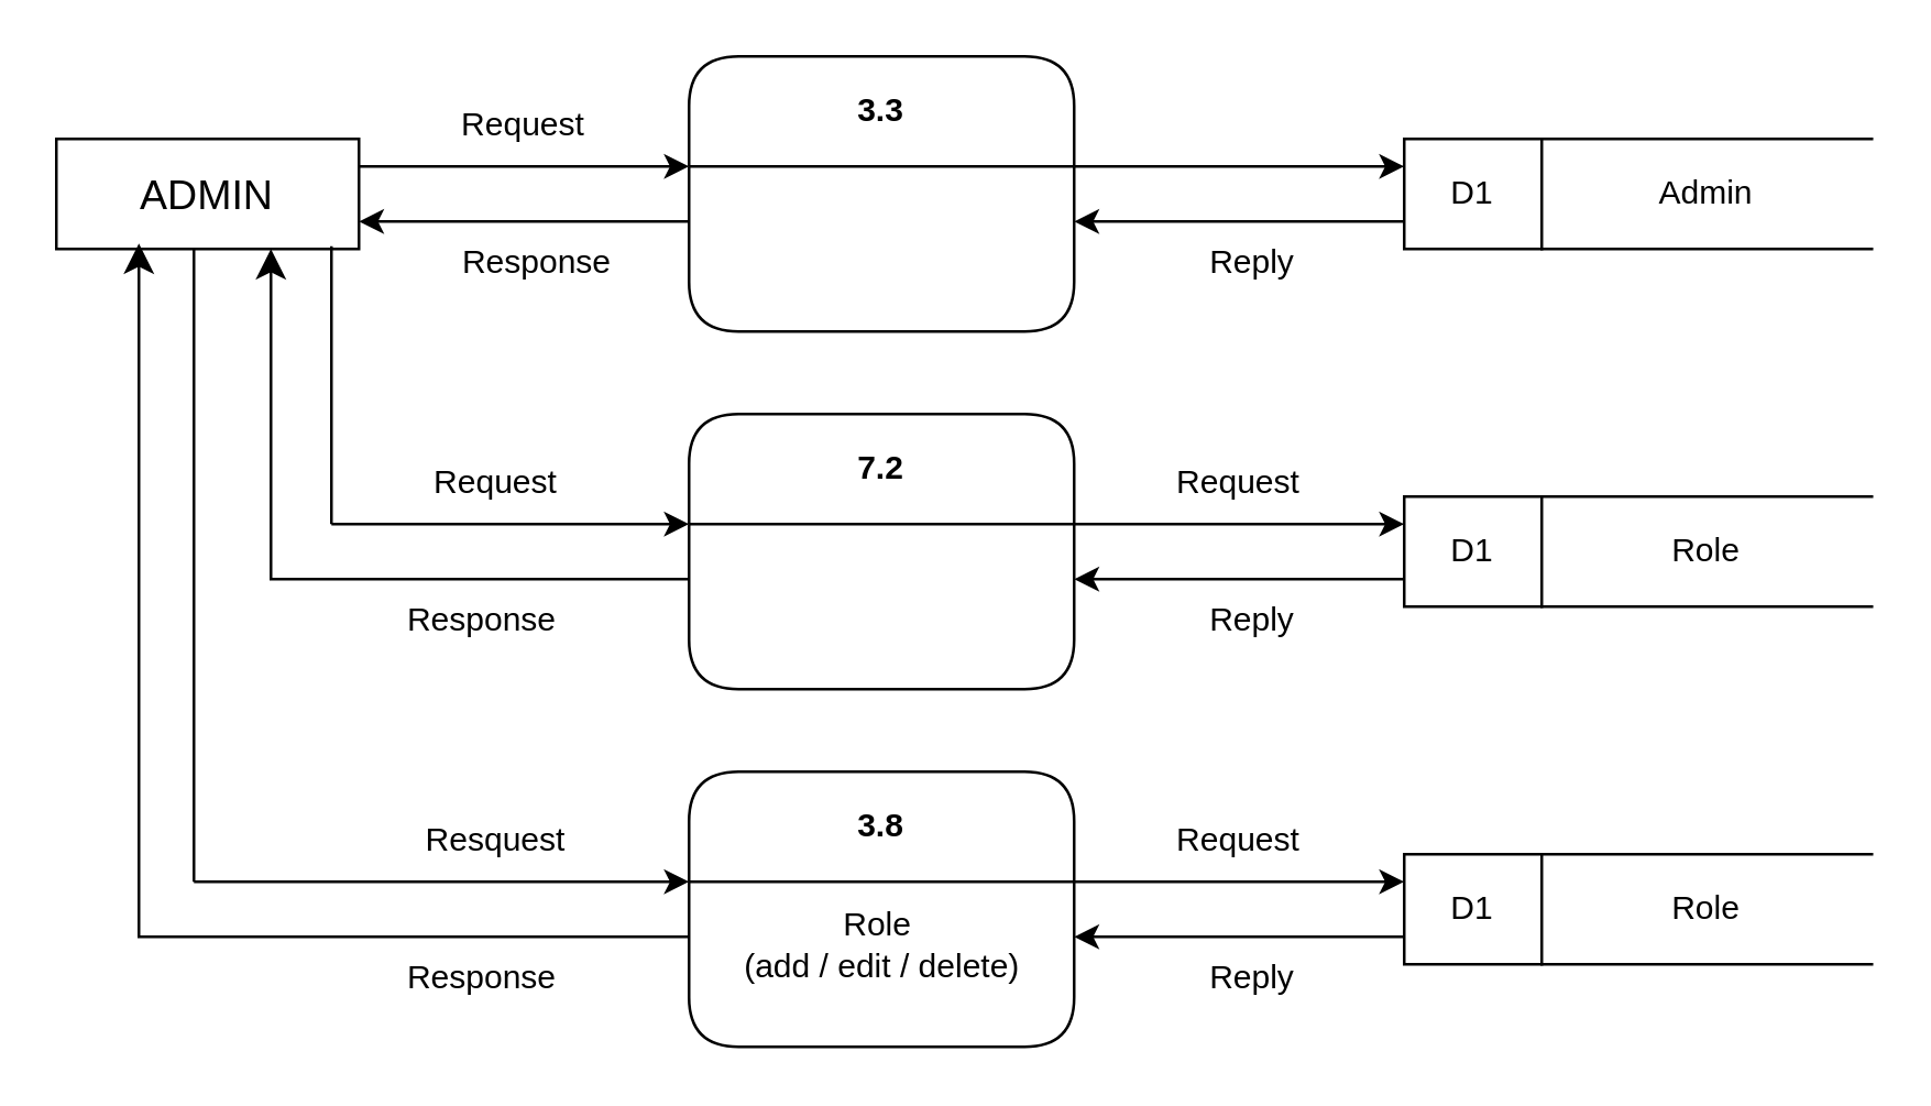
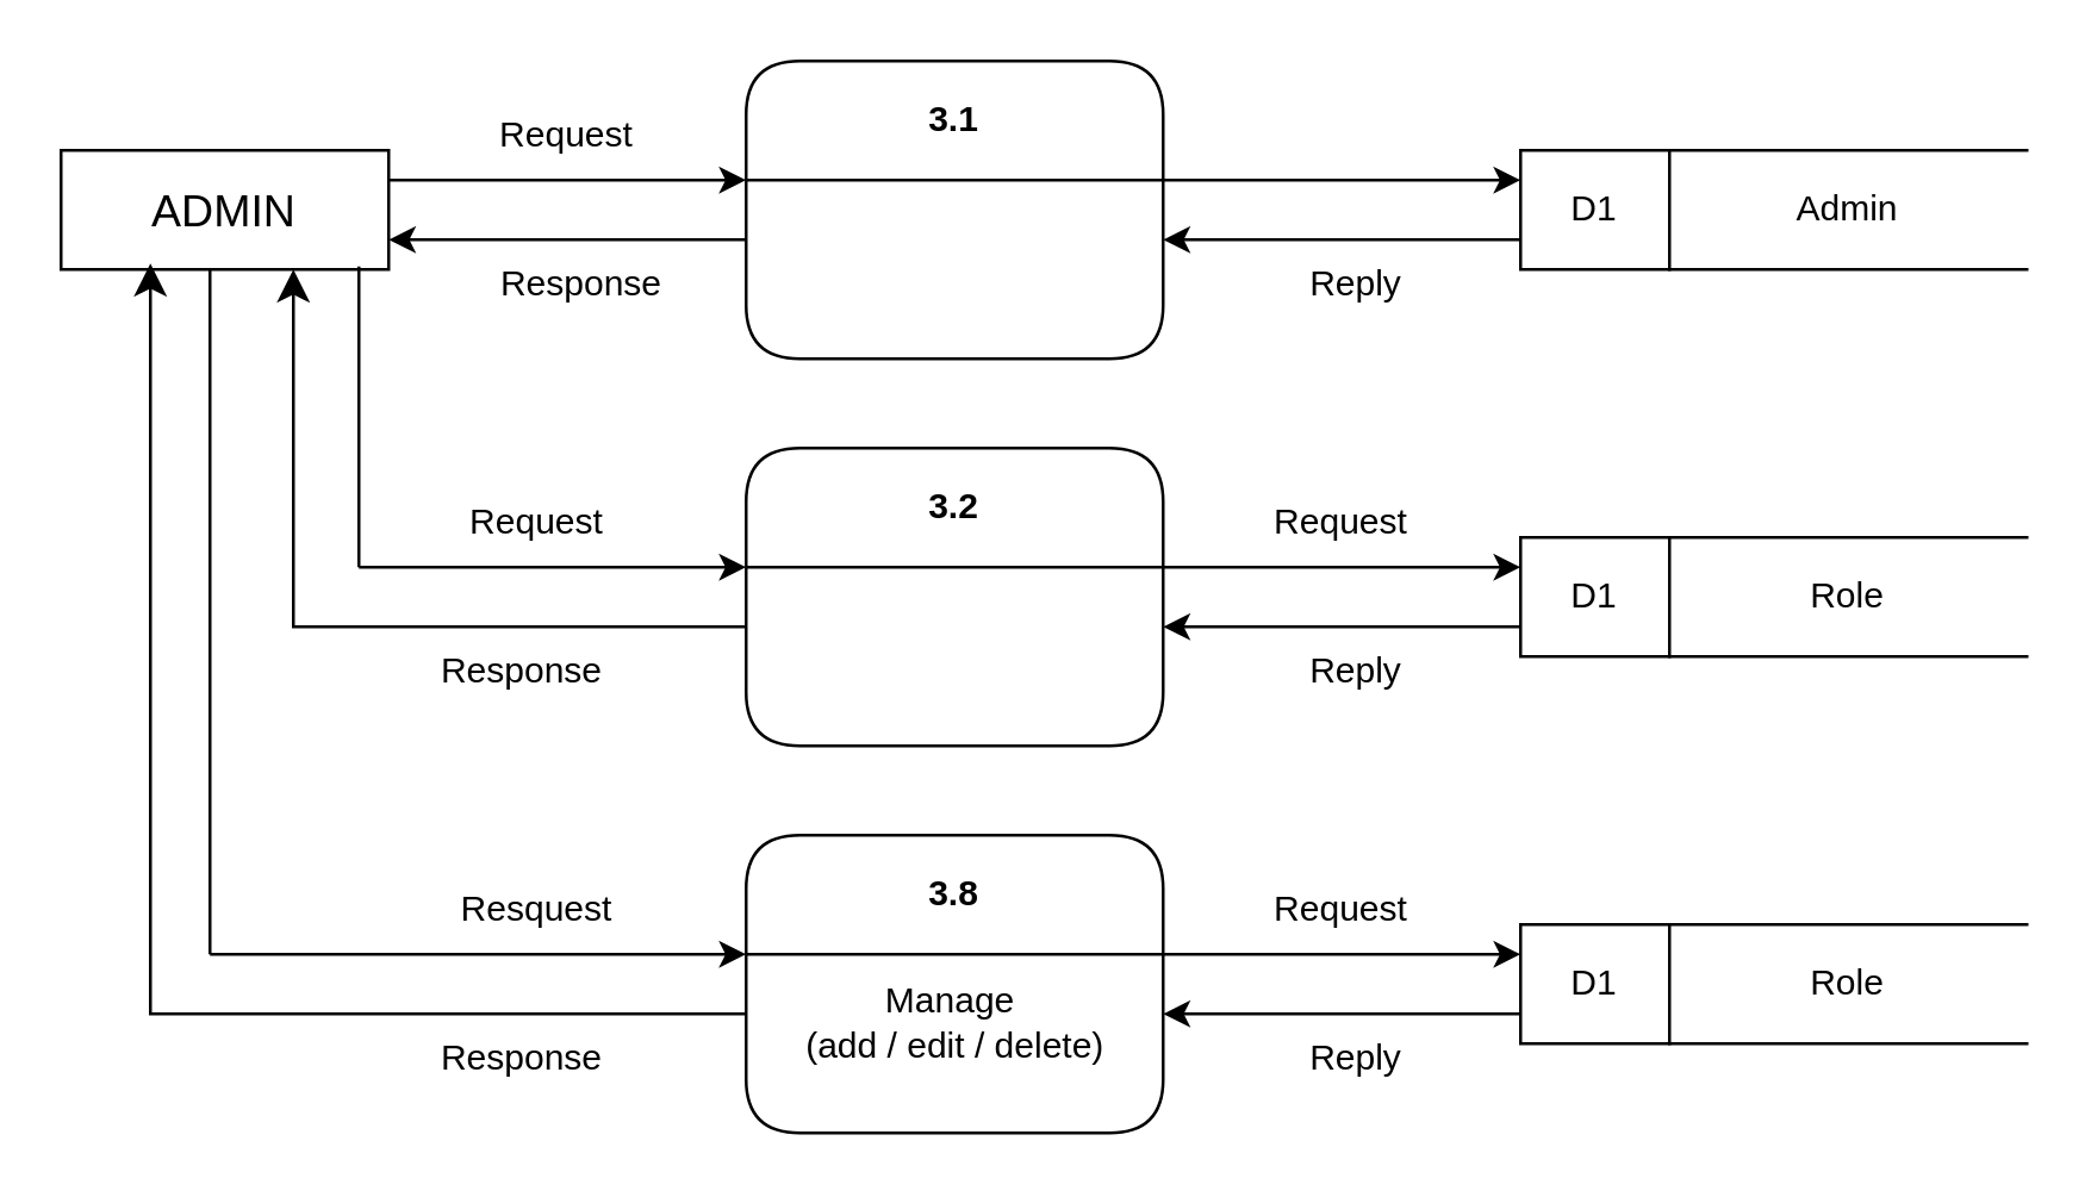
  <mxCell id="0" />
  <mxCell id="1" parent="0" />
  <mxCell id="2" value="Admin" style="shape=partialRectangle;whiteSpace=wrap;html=1;left=0;right=0;fillColor=none;" vertex="1" parent="1"><mxGeometry x="560" y="50" width="120" height="40" as="geometry" /></mxCell>
  <mxCell id="3" value="D1" style="rounded=0;whiteSpace=wrap;html=1;" vertex="1" parent="1"><mxGeometry x="510" y="50" width="50" height="40" as="geometry" /></mxCell>
- <mxCell id="4" value="3.3" style="swimlane;whiteSpace=wrap;html=1;rounded=1;startSize=40;" vertex="1" parent="1"><mxGeometry x="250" y="20" width="140" height="100" as="geometry" /></mxCell>
+ <mxCell id="4" value="3.1" style="swimlane;whiteSpace=wrap;html=1;rounded=1;startSize=40;" vertex="1" parent="1"><mxGeometry x="250" y="20" width="140" height="100" as="geometry" /></mxCell>
  <mxCell id="5" value="" style="endArrow=classic;html=1;rounded=0;entryX=0;entryY=0.25;entryDx=0;entryDy=0;" edge="1" parent="1" target="3"><mxGeometry width="50" height="50" relative="1" as="geometry"><mxPoint x="390" y="60" as="sourcePoint" /><mxPoint x="440" y="10" as="targetPoint" /></mxGeometry></mxCell>
  <mxCell id="6" value="&lt;font style=&quot;font-size: 15px;&quot;&gt;ADMIN&lt;/font&gt;" style="rounded=0;whiteSpace=wrap;html=1;" vertex="1" parent="1"><mxGeometry x="20" y="50" width="110" height="40" as="geometry" /></mxCell>
  <mxCell id="7" value="" style="endArrow=classic;html=1;rounded=0;entryX=0;entryY=0.25;entryDx=0;entryDy=0;" edge="1" parent="1"><mxGeometry width="50" height="50" relative="1" as="geometry"><mxPoint x="130" y="60" as="sourcePoint" /><mxPoint x="250" y="60" as="targetPoint" /></mxGeometry></mxCell>
  <mxCell id="8" value="" style="endArrow=classic;html=1;rounded=0;" edge="1" parent="1"><mxGeometry width="50" height="50" relative="1" as="geometry"><mxPoint x="510" y="80" as="sourcePoint" /><mxPoint x="390" y="80" as="targetPoint" /></mxGeometry></mxCell>
  <mxCell id="9" value="" style="endArrow=classic;html=1;rounded=0;" edge="1" parent="1"><mxGeometry width="50" height="50" relative="1" as="geometry"><mxPoint x="250" y="80" as="sourcePoint" /><mxPoint x="130" y="80" as="targetPoint" /></mxGeometry></mxCell>
  <mxCell id="10" value="Request" style="text;html=1;align=center;verticalAlign=middle;whiteSpace=wrap;rounded=0;" vertex="1" parent="1"><mxGeometry x="160" y="30" width="60" height="30" as="geometry" /></mxCell>
  <mxCell id="11" value="Response" style="text;html=1;align=center;verticalAlign=middle;whiteSpace=wrap;rounded=0;" vertex="1" parent="1"><mxGeometry x="160" y="80" width="70" height="30" as="geometry" /></mxCell>
  <mxCell id="12" value="Reply" style="text;html=1;align=center;verticalAlign=middle;whiteSpace=wrap;rounded=0;" vertex="1" parent="1"><mxGeometry x="420" y="80" width="70" height="30" as="geometry" /></mxCell>
  <mxCell id="13" value="Role" style="shape=partialRectangle;whiteSpace=wrap;html=1;left=0;right=0;fillColor=none;" vertex="1" parent="1"><mxGeometry x="560" y="180" width="120" height="40" as="geometry" /></mxCell>
  <mxCell id="14" value="D1" style="rounded=0;whiteSpace=wrap;html=1;" vertex="1" parent="1"><mxGeometry x="510" y="180" width="50" height="40" as="geometry" /></mxCell>
- <mxCell id="15" value="7.2" style="swimlane;whiteSpace=wrap;html=1;rounded=1;startSize=40;" vertex="1" parent="1"><mxGeometry x="250" y="150" width="140" height="100" as="geometry" /></mxCell>
+ <mxCell id="15" value="3.2" style="swimlane;whiteSpace=wrap;html=1;rounded=1;startSize=40;" vertex="1" parent="1"><mxGeometry x="250" y="150" width="140" height="100" as="geometry" /></mxCell>
  <mxCell id="16" value="" style="endArrow=classic;html=1;rounded=0;entryX=0;entryY=0.25;entryDx=0;entryDy=0;" edge="1" parent="1" target="14"><mxGeometry width="50" height="50" relative="1" as="geometry"><mxPoint x="390" y="190" as="sourcePoint" /><mxPoint x="440" y="140" as="targetPoint" /></mxGeometry></mxCell>
  <mxCell id="17" value="" style="endArrow=classic;html=1;rounded=0;" edge="1" parent="1"><mxGeometry width="50" height="50" relative="1" as="geometry"><mxPoint x="510" y="210" as="sourcePoint" /><mxPoint x="390" y="210" as="targetPoint" /></mxGeometry></mxCell>
  <mxCell id="18" value="Request" style="text;html=1;align=center;verticalAlign=middle;whiteSpace=wrap;rounded=0;" vertex="1" parent="1"><mxGeometry x="410" y="160" width="80" height="30" as="geometry" /></mxCell>
  <mxCell id="19" value="Reply" style="text;html=1;align=center;verticalAlign=middle;whiteSpace=wrap;rounded=0;" vertex="1" parent="1"><mxGeometry x="420" y="210" width="70" height="30" as="geometry" /></mxCell>
  <mxCell id="20" value="Role" style="shape=partialRectangle;whiteSpace=wrap;html=1;left=0;right=0;fillColor=none;" vertex="1" parent="1"><mxGeometry x="560" y="310" width="120" height="40" as="geometry" /></mxCell>
  <mxCell id="21" value="D1" style="rounded=0;whiteSpace=wrap;html=1;" vertex="1" parent="1"><mxGeometry x="510" y="310" width="50" height="40" as="geometry" /></mxCell>
  <mxCell id="22" value="3.8" style="swimlane;whiteSpace=wrap;html=1;rounded=1;startSize=40;" vertex="1" parent="1"><mxGeometry x="250" y="280" width="140" height="100" as="geometry" /></mxCell>
- <mxCell id="23" value="Role&amp;nbsp;&lt;div&gt;(add / edit / delete)&lt;/div&gt;" style="text;html=1;align=center;verticalAlign=middle;resizable=0;points=[];autosize=1;strokeColor=none;fillColor=none;" vertex="1" parent="1"><mxGeometry x="260" y="323" width="120" height="40" as="geometry" /></mxCell>
+ <mxCell id="23" value="Manage&amp;nbsp;&lt;div&gt;(add / edit / delete)&lt;/div&gt;" style="text;html=1;align=center;verticalAlign=middle;resizable=0;points=[];autosize=1;strokeColor=none;fillColor=none;" vertex="1" parent="1"><mxGeometry x="260" y="323" width="120" height="40" as="geometry" /></mxCell>
  <mxCell id="24" value="" style="endArrow=classic;html=1;rounded=0;entryX=0;entryY=0.25;entryDx=0;entryDy=0;" edge="1" parent="1" target="21"><mxGeometry width="50" height="50" relative="1" as="geometry"><mxPoint x="390" y="320" as="sourcePoint" /><mxPoint x="440" y="270" as="targetPoint" /></mxGeometry></mxCell>
  <mxCell id="25" value="" style="endArrow=classic;html=1;rounded=0;" edge="1" parent="1"><mxGeometry width="50" height="50" relative="1" as="geometry"><mxPoint x="510" y="340" as="sourcePoint" /><mxPoint x="390" y="340" as="targetPoint" /></mxGeometry></mxCell>
  <mxCell id="26" value="Request" style="text;html=1;align=center;verticalAlign=middle;whiteSpace=wrap;rounded=0;" vertex="1" parent="1"><mxGeometry x="410" y="290" width="80" height="30" as="geometry" /></mxCell>
  <mxCell id="27" value="Reply" style="text;html=1;align=center;verticalAlign=middle;whiteSpace=wrap;rounded=0;" vertex="1" parent="1"><mxGeometry x="420" y="340" width="70" height="30" as="geometry" /></mxCell>
  <mxCell id="28" value="" style="edgeStyle=segmentEdgeStyle;endArrow=classic;html=1;curved=0;rounded=0;endSize=8;startSize=8;entryX=0.8;entryY=1;entryDx=0;entryDy=0;entryPerimeter=0;" edge="1" parent="1"><mxGeometry width="50" height="50" relative="1" as="geometry"><mxPoint x="250" y="210" as="sourcePoint" /><mxPoint x="98" y="90" as="targetPoint" /></mxGeometry></mxCell>
  <mxCell id="29" value="" style="endArrow=classic;html=1;rounded=0;" edge="1" parent="1"><mxGeometry width="50" height="50" relative="1" as="geometry"><mxPoint x="120" y="190" as="sourcePoint" /><mxPoint x="250" y="190" as="targetPoint" /></mxGeometry></mxCell>
  <mxCell id="30" value="" style="endArrow=none;html=1;rounded=0;" edge="1" parent="1"><mxGeometry width="50" height="50" relative="1" as="geometry"><mxPoint x="120" y="190" as="sourcePoint" /><mxPoint x="120" y="89" as="targetPoint" /></mxGeometry></mxCell>
  <mxCell id="31" value="Request" style="text;html=1;align=center;verticalAlign=middle;whiteSpace=wrap;rounded=0;" vertex="1" parent="1"><mxGeometry x="120" y="160" width="120" height="30" as="geometry" /></mxCell>
  <mxCell id="32" value="Response" style="text;html=1;align=center;verticalAlign=middle;whiteSpace=wrap;rounded=0;" vertex="1" parent="1"><mxGeometry x="140" y="210" width="70" height="30" as="geometry" /></mxCell>
  <mxCell id="33" value="" style="edgeStyle=segmentEdgeStyle;endArrow=classic;html=1;curved=0;rounded=0;endSize=8;startSize=8;entryX=0.8;entryY=1;entryDx=0;entryDy=0;entryPerimeter=0;" edge="1" parent="1"><mxGeometry width="50" height="50" relative="1" as="geometry"><mxPoint x="250" y="340" as="sourcePoint" /><mxPoint x="50" y="87.97" as="targetPoint" /></mxGeometry></mxCell>
  <mxCell id="34" value="" style="endArrow=classic;html=1;rounded=0;" edge="1" parent="1"><mxGeometry width="50" height="50" relative="1" as="geometry"><mxPoint x="70" y="320" as="sourcePoint" /><mxPoint x="250" y="320" as="targetPoint" /></mxGeometry></mxCell>
  <mxCell id="35" value="" style="endArrow=none;html=1;rounded=0;" edge="1" parent="1"><mxGeometry width="50" height="50" relative="1" as="geometry"><mxPoint x="70" y="320" as="sourcePoint" /><mxPoint x="70" y="90" as="targetPoint" /></mxGeometry></mxCell>
  <mxCell id="36" value="Resquest" style="text;html=1;align=center;verticalAlign=middle;whiteSpace=wrap;rounded=0;" vertex="1" parent="1"><mxGeometry x="120" y="290" width="120" height="30" as="geometry" /></mxCell>
  <mxCell id="37" value="Response" style="text;html=1;align=center;verticalAlign=middle;whiteSpace=wrap;rounded=0;" vertex="1" parent="1"><mxGeometry x="140" y="340" width="70" height="30" as="geometry" /></mxCell>
